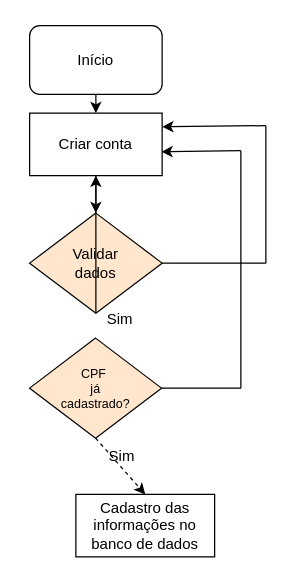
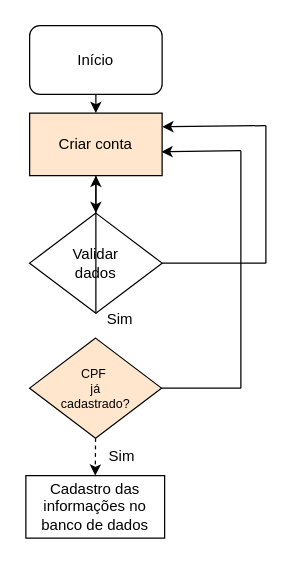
  <mxCell id="0" />
  <mxCell id="1" parent="0" />
  <mxCell id="2" value="Início" style="rounded=1;whiteSpace=wrap;html=1;" vertex="1" parent="1"><mxGeometry x="23" y="20" width="106" height="55" as="geometry" /></mxCell>
  <mxCell id="3" value="" style="endArrow=classic;html=1;rounded=0;exitX=0.5;exitY=1;exitDx=0;exitDy=0;" edge="1" parent="1" source="2"><mxGeometry width="50" height="50" relative="1" as="geometry"><mxPoint x="52" y="330" as="sourcePoint" /><mxPoint x="76" y="90" as="targetPoint" /></mxGeometry></mxCell>
- <mxCell id="4" value="Criar conta" style="rounded=0;whiteSpace=wrap;html=1;" vertex="1" parent="1"><mxGeometry x="23" y="90" width="106" height="50" as="geometry" /></mxCell>
+ <mxCell id="4" value="Criar conta" style="rounded=0;whiteSpace=wrap;html=1;fillColor=#ffe6cc;" vertex="1" parent="1"><mxGeometry x="23" y="90" width="106" height="50" as="geometry" /></mxCell>
  <mxCell id="5" value="" style="endArrow=classic;html=1;rounded=0;exitX=0.5;exitY=1;exitDx=0;exitDy=0;entryX=0.5;entryY=0;entryDx=0;entryDy=0;" edge="1" parent="1" source="4"><mxGeometry width="50" height="50" relative="1" as="geometry"><mxPoint x="52" y="330" as="sourcePoint" /><mxPoint x="76" y="170" as="targetPoint" /></mxGeometry></mxCell>
- <mxCell id="6" value="Cadastro das informações no banco de dados" style="rounded=0;whiteSpace=wrap;html=1;" vertex="1" parent="1"><mxGeometry x="60" y="395" width="111" height="50" as="geometry" /></mxCell>
- <mxCell id="7" value="&lt;div&gt;Validar &lt;br&gt;&lt;/div&gt;&lt;div&gt;dados&lt;br&gt;&lt;/div&gt;" style="rhombus;whiteSpace=wrap;html=1;fillColor=#ffe6cc;" vertex="1" parent="1"><mxGeometry x="23" y="170" width="106" height="80" as="geometry" /></mxCell>
+ <mxCell id="6" value="Cadastro das informações no banco de dados" style="rounded=0;whiteSpace=wrap;html=1;" vertex="1" parent="1"><mxGeometry x="20" y="380" width="111" height="50" as="geometry" /></mxCell>
+ <mxCell id="7" value="&lt;div&gt;Validar &lt;br&gt;&lt;/div&gt;&lt;div&gt;dados&lt;br&gt;&lt;/div&gt;" style="rhombus;whiteSpace=wrap;html=1;" vertex="1" parent="1"><mxGeometry x="23" y="170" width="106" height="80" as="geometry" /></mxCell>
  <mxCell id="8" value="&lt;div style=&quot;font-size: 10px;&quot;&gt;&lt;font style=&quot;font-size: 10px;&quot;&gt;CPF&amp;nbsp;&lt;/font&gt;&lt;/div&gt;&lt;div style=&quot;font-size: 10px;&quot;&gt;&lt;font style=&quot;font-size: 10px;&quot;&gt;já&lt;/font&gt;&lt;/div&gt;&lt;div style=&quot;font-size: 10px;&quot;&gt;&lt;font style=&quot;font-size: 10px;&quot;&gt;&lt;font style=&quot;font-size: 10px;&quot;&gt;cadastrado?&lt;/font&gt;&lt;br&gt;&lt;/font&gt;&lt;/div&gt;" style="rhombus;whiteSpace=wrap;html=1;fillColor=#ffe6cc;" vertex="1" parent="1"><mxGeometry x="23" y="270" width="105.5" height="80" as="geometry" /></mxCell>
  <mxCell id="9" value="" style="endArrow=classic;html=1;rounded=0;exitX=0.5;exitY=1;exitDx=0;exitDy=0;" edge="1" parent="1" source="7" target="4"><mxGeometry width="50" height="50" relative="1" as="geometry"><mxPoint x="52" y="290" as="sourcePoint" /><mxPoint x="102" y="240" as="targetPoint" /></mxGeometry></mxCell>
  <mxCell id="10" value="" style="endArrow=classic;html=1;rounded=0;exitX=0.5;exitY=1;exitDx=0;exitDy=0;entryX=0.5;entryY=0;entryDx=0;entryDy=0;dashed=1;" edge="1" parent="1" source="8" target="6"><mxGeometry width="50" height="50" relative="1" as="geometry"><mxPoint x="52" y="290" as="sourcePoint" /><mxPoint x="102" y="240" as="targetPoint" /></mxGeometry></mxCell>
  <mxCell id="11" value="Sim" style="text;html=1;align=center;verticalAlign=middle;whiteSpace=wrap;rounded=0;" vertex="1" parent="1"><mxGeometry x="79" y="240" width="33" height="30" as="geometry" /></mxCell>
  <mxCell id="12" value="Sim" style="text;html=1;align=center;verticalAlign=middle;whiteSpace=wrap;rounded=0;" vertex="1" parent="1"><mxGeometry x="79" y="350" width="36" height="30" as="geometry" /></mxCell>
  <mxCell id="13" value="" style="endArrow=none;html=1;rounded=0;exitX=1;exitY=0.5;exitDx=0;exitDy=0;" edge="1" parent="1" source="8"><mxGeometry width="50" height="50" relative="1" as="geometry"><mxPoint x="52" y="290" as="sourcePoint" /><mxPoint x="192" y="310" as="targetPoint" /></mxGeometry></mxCell>
  <mxCell id="14" value="" style="endArrow=none;html=1;rounded=0;" edge="1" parent="1"><mxGeometry width="50" height="50" relative="1" as="geometry"><mxPoint x="192" y="310" as="sourcePoint" /><mxPoint x="192" y="120" as="targetPoint" /></mxGeometry></mxCell>
  <mxCell id="15" value="" style="endArrow=classic;html=1;rounded=0;entryX=0.995;entryY=0.619;entryDx=0;entryDy=0;entryPerimeter=0;" edge="1" parent="1" target="4"><mxGeometry width="50" height="50" relative="1" as="geometry"><mxPoint x="192" y="120" as="sourcePoint" /><mxPoint x="132" y="121" as="targetPoint" /></mxGeometry></mxCell>
  <mxCell id="16" value="" style="endArrow=none;html=1;rounded=0;exitX=1;exitY=0.5;exitDx=0;exitDy=0;" edge="1" parent="1" source="7"><mxGeometry width="50" height="50" relative="1" as="geometry"><mxPoint x="162" y="270" as="sourcePoint" /><mxPoint x="212" y="210" as="targetPoint" /></mxGeometry></mxCell>
  <mxCell id="17" value="" style="endArrow=none;html=1;rounded=0;" edge="1" parent="1"><mxGeometry width="50" height="50" relative="1" as="geometry"><mxPoint x="212" y="100" as="sourcePoint" /><mxPoint x="212" y="210" as="targetPoint" /></mxGeometry></mxCell>
  <mxCell id="18" value="" style="endArrow=classic;html=1;rounded=0;entryX=1.001;entryY=0.218;entryDx=0;entryDy=0;entryPerimeter=0;" edge="1" parent="1" target="4"><mxGeometry width="50" height="50" relative="1" as="geometry"><mxPoint x="212" y="100" as="sourcePoint" /><mxPoint x="132" y="100" as="targetPoint" /></mxGeometry></mxCell>
